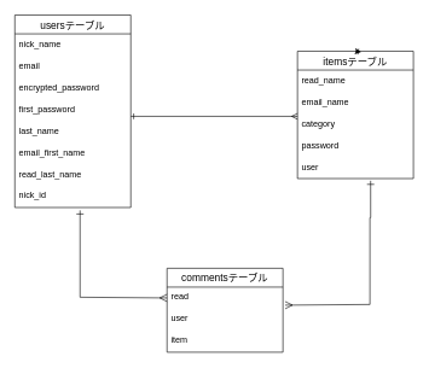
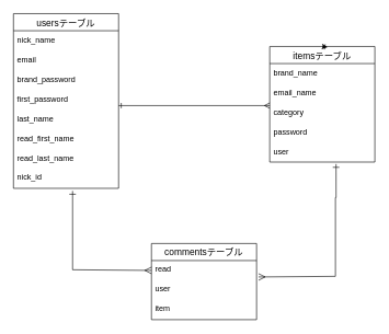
  <mxCell id="0" />
  <mxCell id="1" parent="0" />
  <mxCell id="2" value="commentsテーブル" style="swimlane;fontStyle=0;childLayout=stackLayout;horizontal=1;startSize=26;horizontalStack=0;resizeParent=1;resizeParentMax=0;resizeLast=0;collapsible=1;marginBottom=0;align=center;fontSize=14;" parent="1" vertex="1"><mxGeometry x="230" y="370" width="160" height="116" as="geometry" /></mxCell>
  <mxCell id="3" value="read" style="text;strokeColor=none;fillColor=none;spacingLeft=4;spacingRight=4;overflow=hidden;rotatable=0;points=[[0,0.5],[1,0.5]];portConstraint=eastwest;fontSize=12;" parent="2" vertex="1"><mxGeometry y="26" width="160" height="30" as="geometry" /></mxCell>
  <mxCell id="4" value="user" style="text;strokeColor=none;fillColor=none;spacingLeft=4;spacingRight=4;overflow=hidden;rotatable=0;points=[[0,0.5],[1,0.5]];portConstraint=eastwest;fontSize=12;" parent="2" vertex="1"><mxGeometry y="56" width="160" height="30" as="geometry" /></mxCell>
  <mxCell id="5" value="item" style="text;strokeColor=none;fillColor=none;spacingLeft=4;spacingRight=4;overflow=hidden;rotatable=0;points=[[0,0.5],[1,0.5]];portConstraint=eastwest;fontSize=12;" parent="2" vertex="1"><mxGeometry y="86" width="160" height="30" as="geometry" /></mxCell>
  <mxCell id="6" value="usersテーブル" style="swimlane;fontStyle=0;childLayout=stackLayout;horizontal=1;startSize=26;horizontalStack=0;resizeParent=1;resizeParentMax=0;resizeLast=0;collapsible=1;marginBottom=0;align=center;fontSize=14;" parent="1" vertex="1"><mxGeometry x="20" y="20" width="160" height="266" as="geometry" /></mxCell>
  <mxCell id="7" value="nick_name" style="text;strokeColor=none;fillColor=none;spacingLeft=4;spacingRight=4;overflow=hidden;rotatable=0;points=[[0,0.5],[1,0.5]];portConstraint=eastwest;fontSize=12;" parent="6" vertex="1"><mxGeometry y="26" width="160" height="30" as="geometry" /></mxCell>
  <mxCell id="8" value="email" style="text;strokeColor=none;fillColor=none;spacingLeft=4;spacingRight=4;overflow=hidden;rotatable=0;points=[[0,0.5],[1,0.5]];portConstraint=eastwest;fontSize=12;" parent="6" vertex="1"><mxGeometry y="56" width="160" height="30" as="geometry" /></mxCell>
- <mxCell id="9" value="encrypted_password" style="text;strokeColor=none;fillColor=none;spacingLeft=4;spacingRight=4;overflow=hidden;rotatable=0;points=[[0,0.5],[1,0.5]];portConstraint=eastwest;fontSize=12;" parent="6" vertex="1"><mxGeometry y="86" width="160" height="30" as="geometry" /></mxCell>
+ <mxCell id="9" value="brand_password" style="text;strokeColor=none;fillColor=none;spacingLeft=4;spacingRight=4;overflow=hidden;rotatable=0;points=[[0,0.5],[1,0.5]];portConstraint=eastwest;fontSize=12;" parent="6" vertex="1"><mxGeometry y="86" width="160" height="30" as="geometry" /></mxCell>
  <mxCell id="10" value="first_password" style="text;strokeColor=none;fillColor=none;spacingLeft=4;spacingRight=4;overflow=hidden;rotatable=0;points=[[0,0.5],[1,0.5]];portConstraint=eastwest;fontSize=12;" parent="6" vertex="1"><mxGeometry y="116" width="160" height="30" as="geometry" /></mxCell>
  <mxCell id="11" value="last_name" style="text;strokeColor=none;fillColor=none;spacingLeft=4;spacingRight=4;overflow=hidden;rotatable=0;points=[[0,0.5],[1,0.5]];portConstraint=eastwest;fontSize=12;" parent="6" vertex="1"><mxGeometry y="146" width="160" height="30" as="geometry" /></mxCell>
- <mxCell id="12" value="email_first_name" style="text;strokeColor=none;fillColor=none;spacingLeft=4;spacingRight=4;overflow=hidden;rotatable=0;points=[[0,0.5],[1,0.5]];portConstraint=eastwest;fontSize=12;" parent="6" vertex="1"><mxGeometry y="176" width="160" height="30" as="geometry" /></mxCell>
+ <mxCell id="12" value="read_first_name" style="text;strokeColor=none;fillColor=none;spacingLeft=4;spacingRight=4;overflow=hidden;rotatable=0;points=[[0,0.5],[1,0.5]];portConstraint=eastwest;fontSize=12;" parent="6" vertex="1"><mxGeometry y="176" width="160" height="30" as="geometry" /></mxCell>
  <mxCell id="13" value="read_last_name" style="text;strokeColor=none;fillColor=none;spacingLeft=4;spacingRight=4;overflow=hidden;rotatable=0;points=[[0,0.5],[1,0.5]];portConstraint=eastwest;fontSize=12;" parent="6" vertex="1"><mxGeometry y="206" width="160" height="30" as="geometry" /></mxCell>
  <mxCell id="14" value="nick_id" style="text;strokeColor=none;fillColor=none;spacingLeft=4;spacingRight=4;overflow=hidden;rotatable=0;points=[[0,0.5],[1,0.5]];portConstraint=eastwest;fontSize=12;" parent="6" vertex="1"><mxGeometry y="236" width="160" height="30" as="geometry" /></mxCell>
  <mxCell id="15" value="itemsテーブル" style="swimlane;fontStyle=0;childLayout=stackLayout;horizontal=1;startSize=26;horizontalStack=0;resizeParent=1;resizeParentMax=0;resizeLast=0;collapsible=1;marginBottom=0;align=center;fontSize=14;" parent="1" vertex="1"><mxGeometry x="410" y="70" width="160" height="176" as="geometry" /></mxCell>
- <mxCell id="16" value="read_name" style="text;strokeColor=none;fillColor=none;spacingLeft=4;spacingRight=4;overflow=hidden;rotatable=0;points=[[0,0.5],[1,0.5]];portConstraint=eastwest;fontSize=12;" parent="15" vertex="1"><mxGeometry y="26" width="160" height="30" as="geometry" /></mxCell>
+ <mxCell id="16" value="brand_name" style="text;strokeColor=none;fillColor=none;spacingLeft=4;spacingRight=4;overflow=hidden;rotatable=0;points=[[0,0.5],[1,0.5]];portConstraint=eastwest;fontSize=12;" parent="15" vertex="1"><mxGeometry y="26" width="160" height="30" as="geometry" /></mxCell>
  <mxCell id="17" value="email_name" style="text;strokeColor=none;fillColor=none;spacingLeft=4;spacingRight=4;overflow=hidden;rotatable=0;points=[[0,0.5],[1,0.5]];portConstraint=eastwest;fontSize=12;" parent="15" vertex="1"><mxGeometry y="56" width="160" height="30" as="geometry" /></mxCell>
  <mxCell id="18" value="category" style="text;strokeColor=none;fillColor=none;spacingLeft=4;spacingRight=4;overflow=hidden;rotatable=0;points=[[0,0.5],[1,0.5]];portConstraint=eastwest;fontSize=12;" parent="15" vertex="1"><mxGeometry y="86" width="160" height="30" as="geometry" /></mxCell>
  <mxCell id="19" value="password" style="text;strokeColor=none;fillColor=none;spacingLeft=4;spacingRight=4;overflow=hidden;rotatable=0;points=[[0,0.5],[1,0.5]];portConstraint=eastwest;fontSize=12;" parent="15" vertex="1"><mxGeometry y="116" width="160" height="30" as="geometry" /></mxCell>
  <mxCell id="20" value="user" style="text;strokeColor=none;fillColor=none;spacingLeft=4;spacingRight=4;overflow=hidden;rotatable=0;points=[[0,0.5],[1,0.5]];portConstraint=eastwest;fontSize=12;" parent="15" vertex="1"><mxGeometry y="146" width="160" height="30" as="geometry" /></mxCell>
  <mxCell id="21" value="" style="edgeStyle=none;orthogonalLoop=1;jettySize=auto;html=1;startArrow=ERone;startFill=0;endArrow=ERmany;endFill=0;" parent="1" edge="1"><mxGeometry width="100" relative="1" as="geometry"><mxPoint x="180" y="160" as="sourcePoint" /><mxPoint x="410" y="160" as="targetPoint" /><Array as="points" /></mxGeometry></mxCell>
  <mxCell id="22" style="edgeStyle=none;html=1;exitX=0.5;exitY=0;exitDx=0;exitDy=0;entryX=0.55;entryY=0.006;entryDx=0;entryDy=0;entryPerimeter=0;startArrow=ERone;startFill=0;" parent="1" source="15" target="15" edge="1"><mxGeometry relative="1" as="geometry" /></mxCell>
  <mxCell id="23" value="" style="edgeStyle=segmentEdgeStyle;endArrow=ERmany;html=1;curved=0;rounded=0;endSize=8;startSize=8;sourcePerimeterSpacing=0;targetPerimeterSpacing=0;entryX=0;entryY=0.5;entryDx=0;entryDy=0;startArrow=ERone;startFill=0;endFill=0;" parent="1" target="3" edge="1"><mxGeometry width="100" relative="1" as="geometry"><mxPoint x="110" y="290" as="sourcePoint" /><mxPoint x="190" y="410" as="targetPoint" /><Array as="points"><mxPoint x="110" y="410" /></Array></mxGeometry></mxCell>
  <mxCell id="24" value="" style="edgeStyle=segmentEdgeStyle;endArrow=ERmany;html=1;curved=0;rounded=0;endSize=8;startSize=8;sourcePerimeterSpacing=0;targetPerimeterSpacing=0;exitX=0.631;exitY=1.1;exitDx=0;exitDy=0;exitPerimeter=0;endFill=0;startArrow=ERone;startFill=0;entryX=1.019;entryY=0.833;entryDx=0;entryDy=0;entryPerimeter=0;" parent="1" source="20" target="3" edge="1"><mxGeometry width="100" relative="1" as="geometry"><mxPoint x="520" y="300" as="sourcePoint" /><mxPoint x="400" y="420" as="targetPoint" /><Array as="points"><mxPoint x="511" y="300" /><mxPoint x="510" y="300" /><mxPoint x="510" y="420" /></Array></mxGeometry></mxCell>
